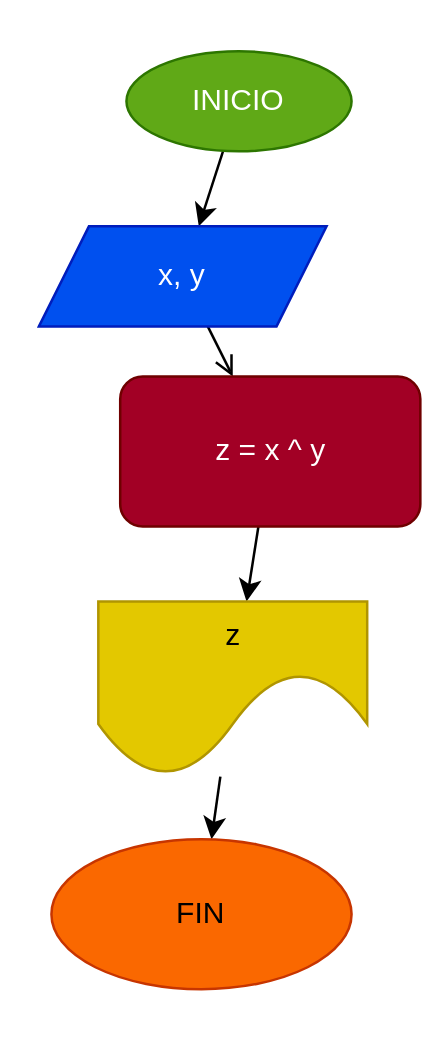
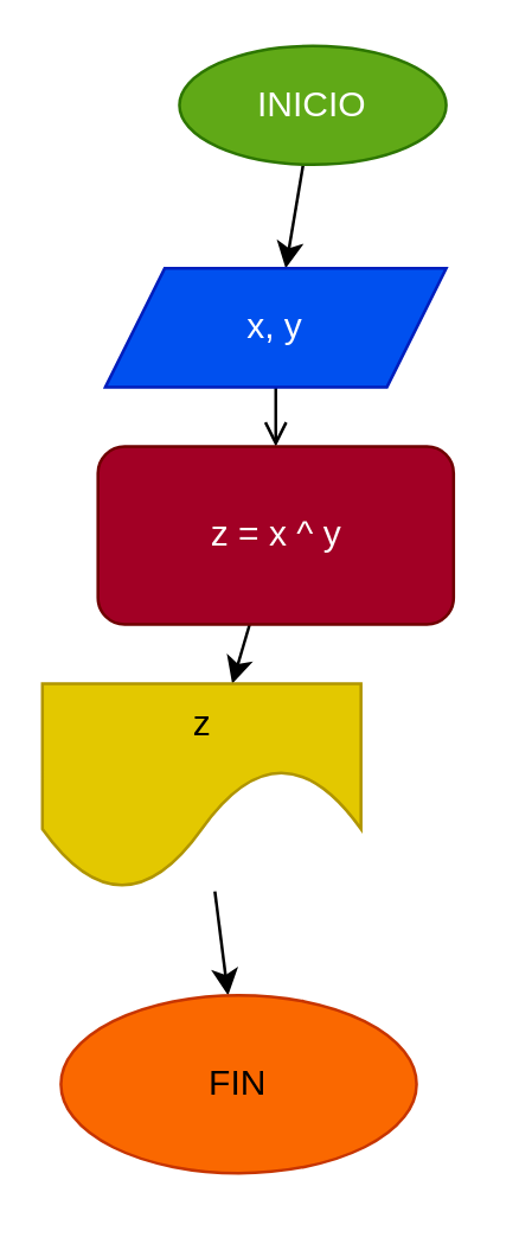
  <mxCell id="0" />
  <mxCell id="1" parent="0" />
  <mxCell id="2" value="" style="edgeStyle=none;html=1;" edge="1" parent="1" source="3" target="5"><mxGeometry relative="1" as="geometry" /></mxCell>
- <mxCell id="3" value="INICIO" style="ellipse;whiteSpace=wrap;html=1;fillColor=#60a917;fontColor=#ffffff;strokeColor=#2D7600;" vertex="1" parent="1"><mxGeometry x="50" y="20" width="90" height="40" as="geometry" /></mxCell>
+ <mxCell id="3" value="INICIO" style="ellipse;whiteSpace=wrap;html=1;fillColor=#60a917;fontColor=#ffffff;strokeColor=#2D7600;" vertex="1" parent="1"><mxGeometry x="60" y="15" width="90" height="40" as="geometry" /></mxCell>
  <mxCell id="4" value="" style="edgeStyle=none;html=1;endArrow=open;" edge="1" parent="1" source="5" target="7"><mxGeometry relative="1" as="geometry" /></mxCell>
- <mxCell id="5" value="x, y" style="shape=parallelogram;perimeter=parallelogramPerimeter;whiteSpace=wrap;html=1;fixedSize=1;fillColor=#0050ef;strokeColor=#001DBC;fontColor=#ffffff;" vertex="1" parent="1"><mxGeometry x="15" y="90" width="115" height="40" as="geometry" /></mxCell>
+ <mxCell id="5" value="x, y" style="shape=parallelogram;perimeter=parallelogramPerimeter;whiteSpace=wrap;html=1;fixedSize=1;fillColor=#0050ef;strokeColor=#001DBC;fontColor=#ffffff;" vertex="1" parent="1"><mxGeometry x="35" y="90" width="115" height="40" as="geometry" /></mxCell>
  <mxCell id="6" value="" style="edgeStyle=none;html=1;" edge="1" parent="1" source="7" target="9"><mxGeometry relative="1" as="geometry" /></mxCell>
- <mxCell id="7" value="z = x ^ y" style="rounded=1;whiteSpace=wrap;html=1;fillColor=#a20025;strokeColor=#6F0000;fontColor=#ffffff;" vertex="1" parent="1"><mxGeometry x="47.5" y="150" width="120" height="60" as="geometry" /></mxCell>
+ <mxCell id="7" value="z = x ^ y" style="rounded=1;whiteSpace=wrap;html=1;fillColor=#a20025;strokeColor=#6F0000;fontColor=#ffffff;" vertex="1" parent="1"><mxGeometry x="32.5" y="150" width="120" height="60" as="geometry" /></mxCell>
  <mxCell id="8" value="" style="edgeStyle=none;html=1;" edge="1" parent="1" source="9" target="10"><mxGeometry relative="1" as="geometry" /></mxCell>
- <mxCell id="9" value="z" style="shape=document;whiteSpace=wrap;html=1;boundedLbl=1;fillColor=#e3c800;strokeColor=#B09500;fontColor=#000000;rounded=1;size=0.6;" vertex="1" parent="1"><mxGeometry x="38.75" y="240" width="107.5" height="70" as="geometry" /></mxCell>
+ <mxCell id="9" value="z" style="shape=document;whiteSpace=wrap;html=1;boundedLbl=1;fillColor=#e3c800;strokeColor=#B09500;fontColor=#000000;rounded=1;size=0.6;" vertex="1" parent="1"><mxGeometry x="13.75" y="230" width="107.5" height="70" as="geometry" /></mxCell>
  <mxCell id="10" value="FIN" style="ellipse;whiteSpace=wrap;html=1;fillColor=#fa6800;strokeColor=#C73500;fontColor=#000000;rounded=1;" vertex="1" parent="1"><mxGeometry x="20" y="335" width="120" height="60" as="geometry" /></mxCell>
